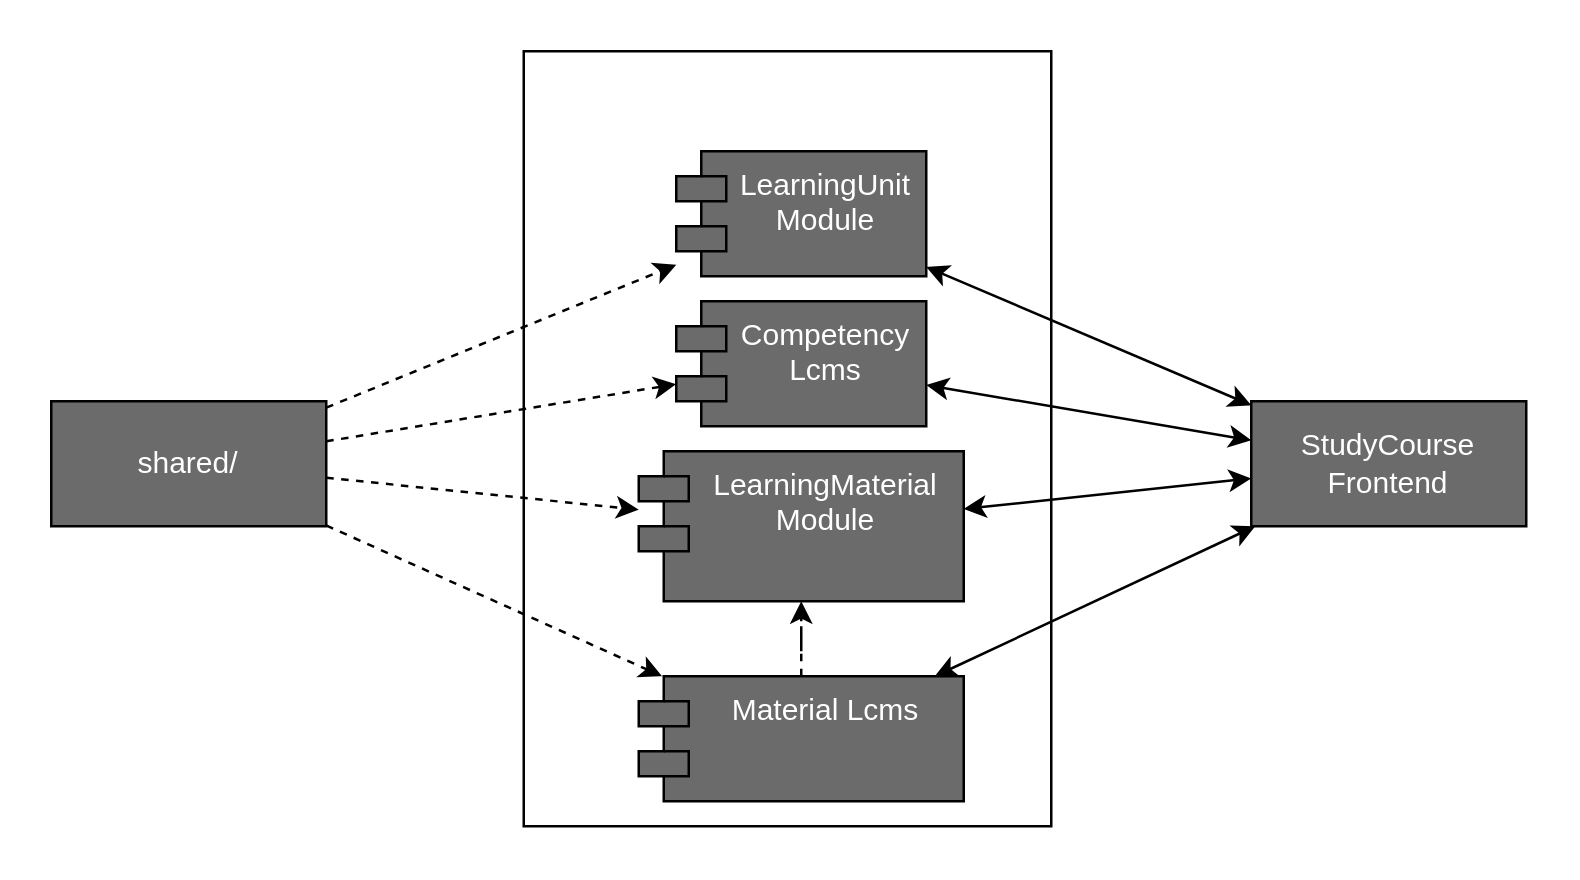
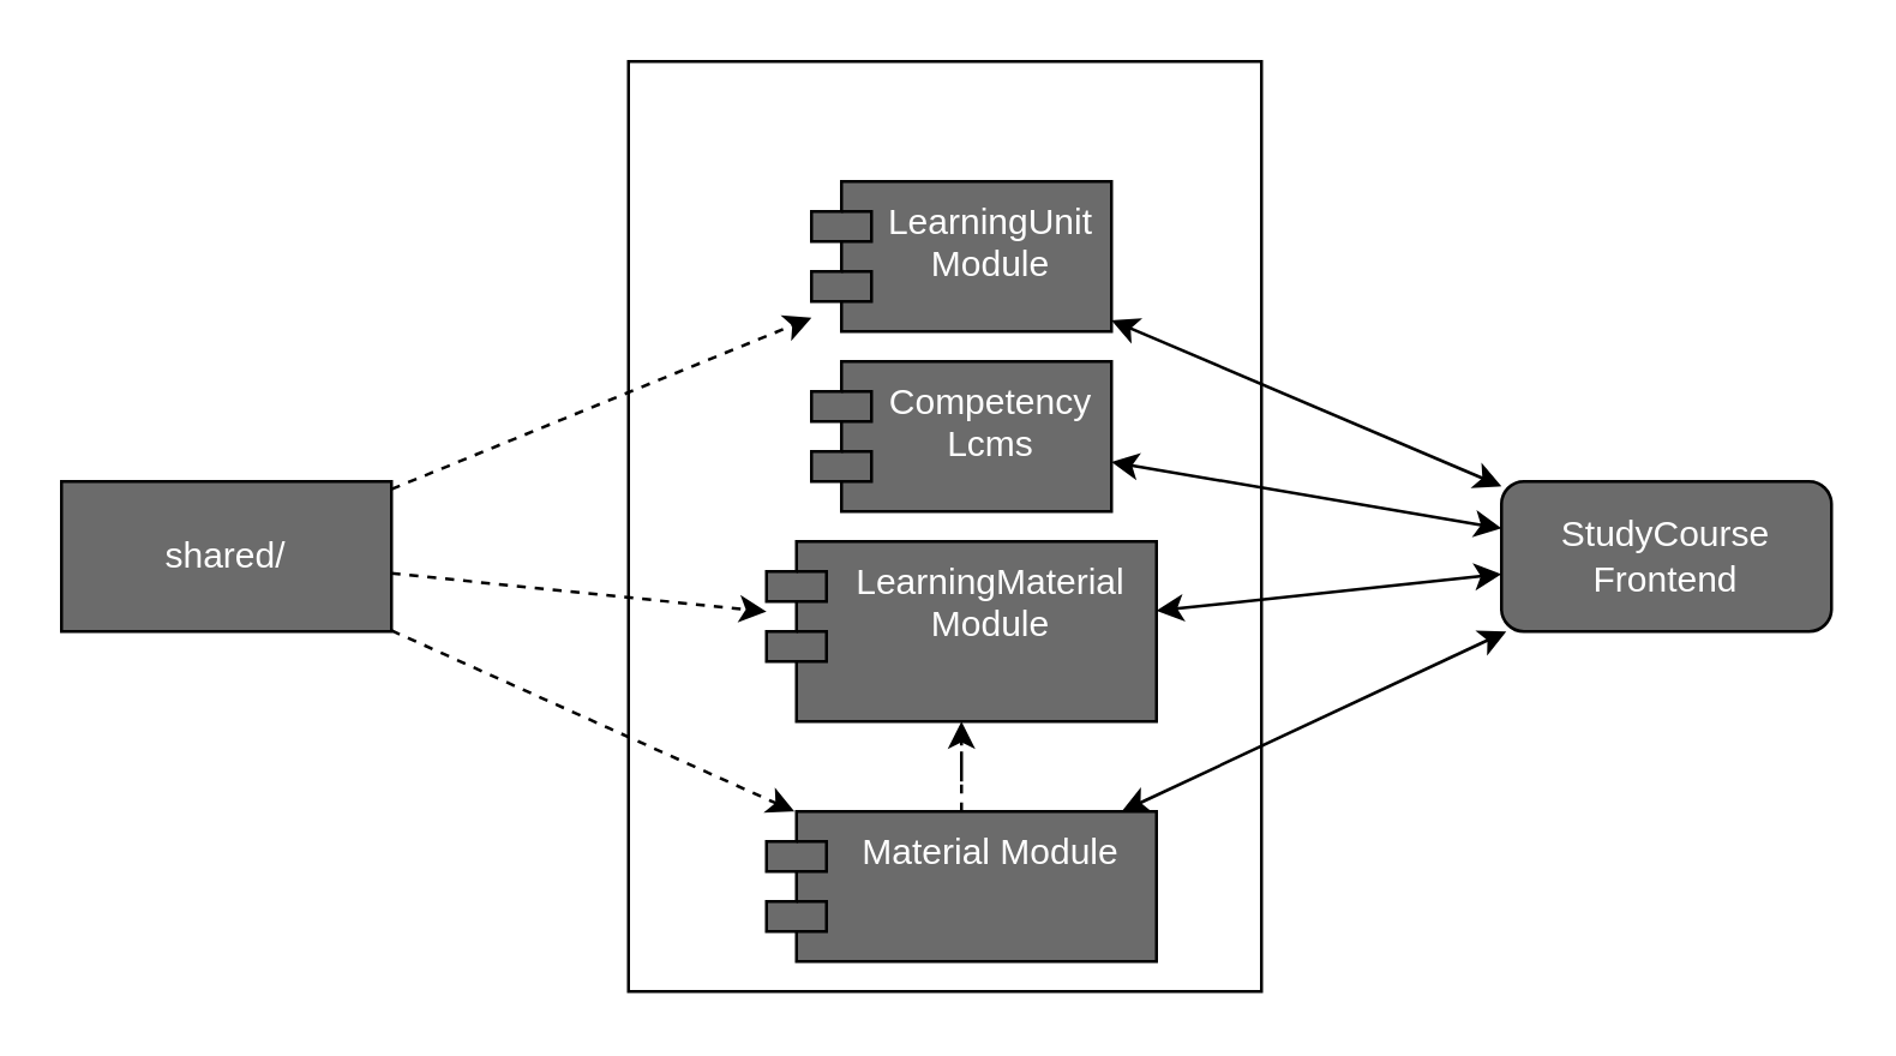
  <mxCell id="0" />
  <mxCell id="1" parent="0" />
  <mxCell id="2" value="" style="rounded=0;whiteSpace=wrap;html=1;" parent="1" vertex="1"><mxGeometry x="209" y="20" width="211" height="310" as="geometry" /></mxCell>
  <mxCell id="3" value="LearningUnit Module" style="shape=module;align=left;spacingLeft=20;align=center;verticalAlign=top;whiteSpace=wrap;html=1;fillColor=#6B6B6B;fontColor=#FFFFFF;" parent="1" vertex="1"><mxGeometry x="270" y="60" width="100" height="50" as="geometry" /></mxCell>
  <mxCell id="4" value="Competency Lcms" style="shape=module;align=left;spacingLeft=20;align=center;verticalAlign=top;whiteSpace=wrap;html=1;fillColor=#6B6B6B;fontColor=#FFFFFF;" parent="1" vertex="1"><mxGeometry x="270" y="120" width="100" height="50" as="geometry" /></mxCell>
  <mxCell id="5" style="rounded=0;orthogonalLoop=1;jettySize=auto;html=1;startArrow=classic;startFill=1;" parent="1" source="6" target="17" edge="1"><mxGeometry relative="1" as="geometry" /></mxCell>
  <mxCell id="6" value="LearningMaterial Module" style="shape=module;align=left;spacingLeft=20;align=center;verticalAlign=top;whiteSpace=wrap;html=1;fillColor=#6B6B6B;fontColor=#FFFFFF;" parent="1" vertex="1"><mxGeometry x="255" y="180" width="130" height="60" as="geometry" /></mxCell>
  <mxCell id="7" style="edgeStyle=orthogonalEdgeStyle;rounded=0;orthogonalLoop=1;jettySize=auto;html=1;dashed=1;" parent="1" source="8" target="6" edge="1"><mxGeometry relative="1" as="geometry" /></mxCell>
- <mxCell id="8" value="Material Lcms" style="shape=module;align=left;spacingLeft=20;align=center;verticalAlign=top;whiteSpace=wrap;html=1;fillColor=#6B6B6B;fontColor=#FFFFFF;" parent="1" vertex="1"><mxGeometry x="255" y="270" width="130" height="50" as="geometry" /></mxCell>
+ <mxCell id="8" value="Material Module" style="shape=module;align=left;spacingLeft=20;align=center;verticalAlign=top;whiteSpace=wrap;html=1;fillColor=#6B6B6B;fontColor=#FFFFFF;" parent="1" vertex="1"><mxGeometry x="255" y="270" width="130" height="50" as="geometry" /></mxCell>
  <mxCell id="9" style="rounded=0;orthogonalLoop=1;jettySize=auto;html=1;dashed=1;" parent="1" source="13" target="3" edge="1"><mxGeometry relative="1" as="geometry" /></mxCell>
- <mxCell id="10" style="rounded=0;orthogonalLoop=1;jettySize=auto;html=1;dashed=1;" parent="1" source="13" target="4" edge="1"><mxGeometry relative="1" as="geometry" /></mxCell>
  <mxCell id="11" style="rounded=0;orthogonalLoop=1;jettySize=auto;html=1;dashed=1;" parent="1" source="13" target="6" edge="1"><mxGeometry relative="1" as="geometry" /></mxCell>
  <mxCell id="12" style="rounded=0;orthogonalLoop=1;jettySize=auto;html=1;dashed=1;" parent="1" source="13" target="8" edge="1"><mxGeometry relative="1" as="geometry" /></mxCell>
  <mxCell id="13" value="shared/" style="html=1;whiteSpace=wrap;fillColor=#6B6B6B;fontColor=#FFFFFF;" parent="1" vertex="1"><mxGeometry x="20" y="160" width="110" height="50" as="geometry" /></mxCell>
  <mxCell id="14" style="rounded=0;orthogonalLoop=1;jettySize=auto;html=1;startArrow=classic;startFill=1;" parent="1" source="17" target="3" edge="1"><mxGeometry relative="1" as="geometry" /></mxCell>
  <mxCell id="15" style="rounded=0;orthogonalLoop=1;jettySize=auto;html=1;startArrow=classic;startFill=1;" parent="1" source="17" target="4" edge="1"><mxGeometry relative="1" as="geometry" /></mxCell>
  <mxCell id="16" style="rounded=0;orthogonalLoop=1;jettySize=auto;html=1;startArrow=classic;startFill=1;" parent="1" source="17" target="8" edge="1"><mxGeometry relative="1" as="geometry" /></mxCell>
- <mxCell id="17" value="StudyCourse Frontend" style="html=1;whiteSpace=wrap;fillColor=#6B6B6B;fontColor=#FFFFFF;" parent="1" vertex="1"><mxGeometry x="500" y="160" width="110" height="50" as="geometry" /></mxCell>
+ <mxCell id="17" value="StudyCourse Frontend" style="html=1;whiteSpace=wrap;fillColor=#6B6B6B;fontColor=#FFFFFF;rounded=1;" parent="1" vertex="1"><mxGeometry x="500" y="160" width="110" height="50" as="geometry" /></mxCell>
